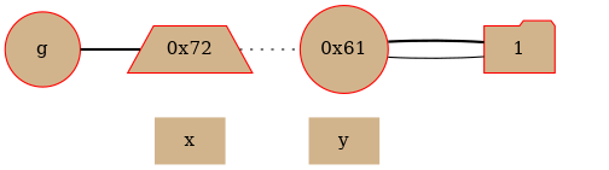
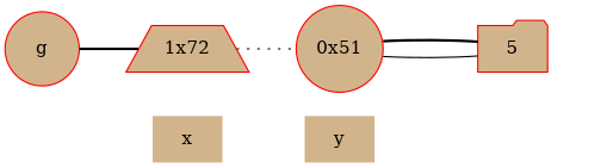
  digraph {
    rankdir=LR
    node [shape=plaintext style=filled color=red fillcolor=tan]
    edge [dir=none style=invis]
    "CONST NODES" [style=invis color="" fillcolor=""]
    " x "
    " y " [color=gray40]
    "  g  " [shape=circle]
-   "0x72" [shape=trapezium]
-   "0x61" [shape=circle]
-   n7 [label=1 shape=folder]
+   "0x72" [shape=trapezium label="1x72"]
+   "0x61" [shape=circle label="0x51"]
+   n7 [label=5 shape=folder]
    subgraph sub_1 {
      "CONST NODES"
      " x "
      " y "
    }
    subgraph sub_2 {
      rank=same
      "  g  "
    }
    subgraph sub_3 {
      rank=same
      " x "
      "0x72"
    }
    subgraph sub_4 {
      rank=same
      " y "
      "0x61"
    }
    subgraph sub_5 {
      rank=same
      "CONST NODES"
      subgraph sub_6 {
        rank=same
        n7
      }
    }
    " x " -> " y "
    " y " -> "CONST NODES"
    "  g  " -> "0x72" [style=bold]
    "0x72" -> "0x61" [style=dotted]
    "0x61" -> n7 [style=solid]
    "0x61" -> n7 [style=bold]
  }
